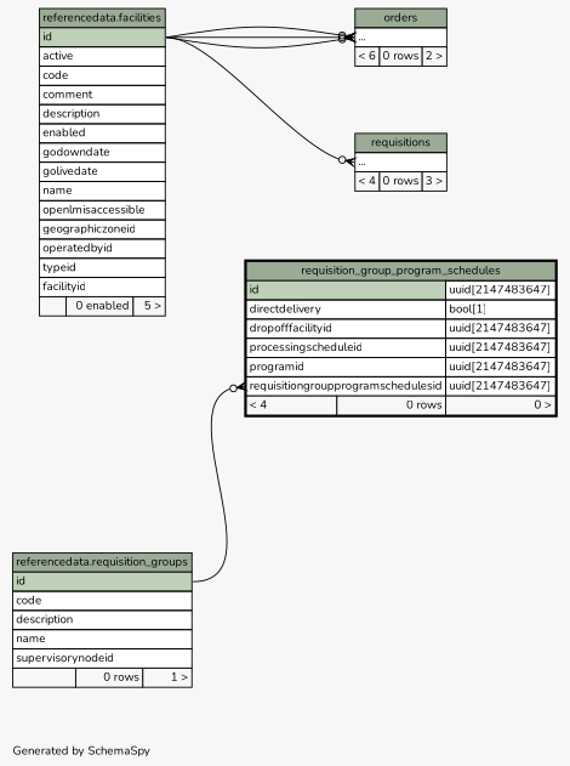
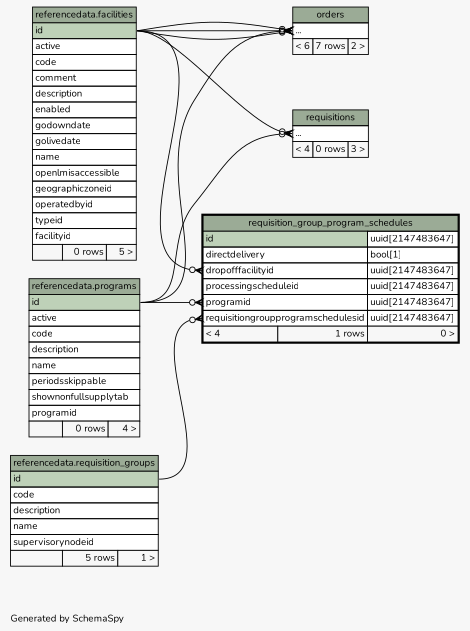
  digraph {
    bgcolor="#f7f7f7"
    fontname=Nunito
    fontsize=11
    label="\nGenerated by SchemaSpy"
    labeljust=l
    nodesep=0.18
    rankdir=RL
    ranksep=0.46
    node [fontname=Nunito fontsize=11 shape=plaintext]
    edge [arrowhead=none arrowsize=0.8 arrowtail=crowodot dir=back fontname=Nunito headport="id:e" tailport="elipses:w"]
-   n1 [label=<     <TABLE BORDER="0" CELLBORDER="1" CELLSPACING="0" BGCOLOR="#ffffff">       <TR><TD COLSPAN="3" BGCOLOR="#9bab96" ALIGN="CENTER">orders</TD></TR>       <TR><TD PORT="elipses" COLSPAN="3" ALIGN="LEFT">...</TD></TR>       <TR><TD ALIGN="LEFT" BGCOLOR="#f7f7f7">&lt; 6</TD><TD ALIGN="RIGHT" BGCOLOR="#f7f7f7">0 rows</TD><TD ALIGN="RIGHT" BGCOLOR="#f7f7f7">2 &gt;</TD></TR>     </TABLE>>]
-   n3 [label=<     <TABLE BORDER="0" CELLBORDER="1" CELLSPACING="0" BGCOLOR="#ffffff">       <TR><TD COLSPAN="3" BGCOLOR="#9bab96" ALIGN="CENTER">referencedata.facilities</TD></TR>       <TR><TD PORT="id" COLSPAN="3" BGCOLOR="#bed1b8" ALIGN="LEFT">id</TD></TR>       <TR><TD PORT="active" COLSPAN="3" ALIGN="LEFT">active</TD></TR>       <TR><TD PORT="code" COLSPAN="3" ALIGN="LEFT">code</TD></TR>       <TR><TD PORT="comment" COLSPAN="3" ALIGN="LEFT">comment</TD></TR>       <TR><TD PORT="description" COLSPAN="3" ALIGN="LEFT">description</TD></TR>       <TR><TD PORT="enabled" COLSPAN="3" ALIGN="LEFT">enabled</TD></TR>       <TR><TD PORT="godowndate" COLSPAN="3" ALIGN="LEFT">godowndate</TD></TR>       <TR><TD PORT="golivedate" COLSPAN="3" ALIGN="LEFT">golivedate</TD></TR>       <TR><TD PORT="name" COLSPAN="3" ALIGN="LEFT">name</TD></TR>       <TR><TD PORT="openlmisaccessible" COLSPAN="3" ALIGN="LEFT">openlmisaccessible</TD></TR>       <TR><TD PORT="geographiczoneid" COLSPAN="3" ALIGN="LEFT">geographiczoneid</TD></TR>       <TR><TD PORT="operatedbyid" COLSPAN="3" ALIGN="LEFT">operatedbyid</TD></TR>       <TR><TD PORT="typeid" COLSPAN="3" ALIGN="LEFT">typeid</TD></TR>       <TR><TD PORT="facilityid" COLSPAN="3" ALIGN="LEFT">facilityid</TD></TR>       <TR><TD ALIGN="LEFT" BGCOLOR="#f7f7f7">  </TD><TD ALIGN="RIGHT" BGCOLOR="#f7f7f7">0 enabled</TD><TD ALIGN="RIGHT" BGCOLOR="#f7f7f7">5 &gt;</TD></TR>     </TABLE>>]
+   n1 [label=<     <TABLE BORDER="0" CELLBORDER="1" CELLSPACING="0" BGCOLOR="#ffffff">       <TR><TD COLSPAN="3" BGCOLOR="#9bab96" ALIGN="CENTER">orders</TD></TR>       <TR><TD PORT="elipses" COLSPAN="3" ALIGN="LEFT">...</TD></TR>       <TR><TD ALIGN="LEFT" BGCOLOR="#f7f7f7">&lt; 6</TD><TD ALIGN="RIGHT" BGCOLOR="#f7f7f7">7 rows</TD><TD ALIGN="RIGHT" BGCOLOR="#f7f7f7">2 &gt;</TD></TR>     </TABLE>>]
+   n2 [label=<     <TABLE BORDER="0" CELLBORDER="1" CELLSPACING="0" BGCOLOR="#ffffff">       <TR><TD COLSPAN="3" BGCOLOR="#9bab96" ALIGN="CENTER">referencedata.programs</TD></TR>       <TR><TD PORT="id" COLSPAN="3" BGCOLOR="#bed1b8" ALIGN="LEFT">id</TD></TR>       <TR><TD PORT="active" COLSPAN="3" ALIGN="LEFT">active</TD></TR>       <TR><TD PORT="code" COLSPAN="3" ALIGN="LEFT">code</TD></TR>       <TR><TD PORT="description" COLSPAN="3" ALIGN="LEFT">description</TD></TR>       <TR><TD PORT="name" COLSPAN="3" ALIGN="LEFT">name</TD></TR>       <TR><TD PORT="periodsskippable" COLSPAN="3" ALIGN="LEFT">periodsskippable</TD></TR>       <TR><TD PORT="shownonfullsupplytab" COLSPAN="3" ALIGN="LEFT">shownonfullsupplytab</TD></TR>       <TR><TD PORT="programid" COLSPAN="3" ALIGN="LEFT">programid</TD></TR>       <TR><TD ALIGN="LEFT" BGCOLOR="#f7f7f7">  </TD><TD ALIGN="RIGHT" BGCOLOR="#f7f7f7">0 rows</TD><TD ALIGN="RIGHT" BGCOLOR="#f7f7f7">4 &gt;</TD></TR>     </TABLE>>]
+   n3 [label=<     <TABLE BORDER="0" CELLBORDER="1" CELLSPACING="0" BGCOLOR="#ffffff">       <TR><TD COLSPAN="3" BGCOLOR="#9bab96" ALIGN="CENTER">referencedata.facilities</TD></TR>       <TR><TD PORT="id" COLSPAN="3" BGCOLOR="#bed1b8" ALIGN="LEFT">id</TD></TR>       <TR><TD PORT="active" COLSPAN="3" ALIGN="LEFT">active</TD></TR>       <TR><TD PORT="code" COLSPAN="3" ALIGN="LEFT">code</TD></TR>       <TR><TD PORT="comment" COLSPAN="3" ALIGN="LEFT">comment</TD></TR>       <TR><TD PORT="description" COLSPAN="3" ALIGN="LEFT">description</TD></TR>       <TR><TD PORT="enabled" COLSPAN="3" ALIGN="LEFT">enabled</TD></TR>       <TR><TD PORT="godowndate" COLSPAN="3" ALIGN="LEFT">godowndate</TD></TR>       <TR><TD PORT="golivedate" COLSPAN="3" ALIGN="LEFT">golivedate</TD></TR>       <TR><TD PORT="name" COLSPAN="3" ALIGN="LEFT">name</TD></TR>       <TR><TD PORT="openlmisaccessible" COLSPAN="3" ALIGN="LEFT">openlmisaccessible</TD></TR>       <TR><TD PORT="geographiczoneid" COLSPAN="3" ALIGN="LEFT">geographiczoneid</TD></TR>       <TR><TD PORT="operatedbyid" COLSPAN="3" ALIGN="LEFT">operatedbyid</TD></TR>       <TR><TD PORT="typeid" COLSPAN="3" ALIGN="LEFT">typeid</TD></TR>       <TR><TD PORT="facilityid" COLSPAN="3" ALIGN="LEFT">facilityid</TD></TR>       <TR><TD ALIGN="LEFT" BGCOLOR="#f7f7f7">  </TD><TD ALIGN="RIGHT" BGCOLOR="#f7f7f7">0 rows</TD><TD ALIGN="RIGHT" BGCOLOR="#f7f7f7">5 &gt;</TD></TR>     </TABLE>>]
    n4 [label=<     <TABLE BORDER="0" CELLBORDER="1" CELLSPACING="0" BGCOLOR="#ffffff">       <TR><TD COLSPAN="3" BGCOLOR="#9bab96" ALIGN="CENTER">requisitions</TD></TR>       <TR><TD PORT="elipses" COLSPAN="3" ALIGN="LEFT">...</TD></TR>       <TR><TD ALIGN="LEFT" BGCOLOR="#f7f7f7">&lt; 4</TD><TD ALIGN="RIGHT" BGCOLOR="#f7f7f7">0 rows</TD><TD ALIGN="RIGHT" BGCOLOR="#f7f7f7">3 &gt;</TD></TR>     </TABLE>>]
-   n5 [label=<     <TABLE BORDER="2" CELLBORDER="1" CELLSPACING="0" BGCOLOR="#ffffff">       <TR><TD COLSPAN="3" BGCOLOR="#9bab96" ALIGN="CENTER">requisition_group_program_schedules</TD></TR>       <TR><TD PORT="id" COLSPAN="2" BGCOLOR="#bed1b8" ALIGN="LEFT">id</TD><TD PORT="id.type" ALIGN="LEFT">uuid[2147483647]</TD></TR>       <TR><TD PORT="directdelivery" COLSPAN="2" ALIGN="LEFT">directdelivery</TD><TD PORT="directdelivery.type" ALIGN="LEFT">bool[1]</TD></TR>       <TR><TD PORT="dropofffacilityid" COLSPAN="2" ALIGN="LEFT">dropofffacilityid</TD><TD PORT="dropofffacilityid.type" ALIGN="LEFT">uuid[2147483647]</TD></TR>       <TR><TD PORT="processingscheduleid" COLSPAN="2" ALIGN="LEFT">processingscheduleid</TD><TD PORT="processingscheduleid.type" ALIGN="LEFT">uuid[2147483647]</TD></TR>       <TR><TD PORT="programid" COLSPAN="2" ALIGN="LEFT">programid</TD><TD PORT="programid.type" ALIGN="LEFT">uuid[2147483647]</TD></TR>       <TR><TD PORT="requisitiongroupprogramschedulesid" COLSPAN="2" ALIGN="LEFT">requisitiongroupprogramschedulesid</TD><TD PORT="requisitiongroupprogramschedulesid.type" ALIGN="LEFT">uuid[2147483647]</TD></TR>       <TR><TD ALIGN="LEFT" BGCOLOR="#f7f7f7">&lt; 4</TD><TD ALIGN="RIGHT" BGCOLOR="#f7f7f7">0 rows</TD><TD ALIGN="RIGHT" BGCOLOR="#f7f7f7">0 &gt;</TD></TR>     </TABLE>>]
-   n6 [label=<     <TABLE BORDER="0" CELLBORDER="1" CELLSPACING="0" BGCOLOR="#ffffff">       <TR><TD COLSPAN="3" BGCOLOR="#9bab96" ALIGN="CENTER">referencedata.requisition_groups</TD></TR>       <TR><TD PORT="id" COLSPAN="3" BGCOLOR="#bed1b8" ALIGN="LEFT">id</TD></TR>       <TR><TD PORT="code" COLSPAN="3" ALIGN="LEFT">code</TD></TR>       <TR><TD PORT="description" COLSPAN="3" ALIGN="LEFT">description</TD></TR>       <TR><TD PORT="name" COLSPAN="3" ALIGN="LEFT">name</TD></TR>       <TR><TD PORT="supervisorynodeid" COLSPAN="3" ALIGN="LEFT">supervisorynodeid</TD></TR>       <TR><TD ALIGN="LEFT" BGCOLOR="#f7f7f7">  </TD><TD ALIGN="RIGHT" BGCOLOR="#f7f7f7">0 rows</TD><TD ALIGN="RIGHT" BGCOLOR="#f7f7f7">1 &gt;</TD></TR>     </TABLE>>]
+   n5 [label=<     <TABLE BORDER="2" CELLBORDER="1" CELLSPACING="0" BGCOLOR="#ffffff">       <TR><TD COLSPAN="3" BGCOLOR="#9bab96" ALIGN="CENTER">requisition_group_program_schedules</TD></TR>       <TR><TD PORT="id" COLSPAN="2" BGCOLOR="#bed1b8" ALIGN="LEFT">id</TD><TD PORT="id.type" ALIGN="LEFT">uuid[2147483647]</TD></TR>       <TR><TD PORT="directdelivery" COLSPAN="2" ALIGN="LEFT">directdelivery</TD><TD PORT="directdelivery.type" ALIGN="LEFT">bool[1]</TD></TR>       <TR><TD PORT="dropofffacilityid" COLSPAN="2" ALIGN="LEFT">dropofffacilityid</TD><TD PORT="dropofffacilityid.type" ALIGN="LEFT">uuid[2147483647]</TD></TR>       <TR><TD PORT="processingscheduleid" COLSPAN="2" ALIGN="LEFT">processingscheduleid</TD><TD PORT="processingscheduleid.type" ALIGN="LEFT">uuid[2147483647]</TD></TR>       <TR><TD PORT="programid" COLSPAN="2" ALIGN="LEFT">programid</TD><TD PORT="programid.type" ALIGN="LEFT">uuid[2147483647]</TD></TR>       <TR><TD PORT="requisitiongroupprogramschedulesid" COLSPAN="2" ALIGN="LEFT">requisitiongroupprogramschedulesid</TD><TD PORT="requisitiongroupprogramschedulesid.type" ALIGN="LEFT">uuid[2147483647]</TD></TR>       <TR><TD ALIGN="LEFT" BGCOLOR="#f7f7f7">&lt; 4</TD><TD ALIGN="RIGHT" BGCOLOR="#f7f7f7">1 rows</TD><TD ALIGN="RIGHT" BGCOLOR="#f7f7f7">0 &gt;</TD></TR>     </TABLE>>]
+   n6 [label=<     <TABLE BORDER="0" CELLBORDER="1" CELLSPACING="0" BGCOLOR="#ffffff">       <TR><TD COLSPAN="3" BGCOLOR="#9bab96" ALIGN="CENTER">referencedata.requisition_groups</TD></TR>       <TR><TD PORT="id" COLSPAN="3" BGCOLOR="#bed1b8" ALIGN="LEFT">id</TD></TR>       <TR><TD PORT="code" COLSPAN="3" ALIGN="LEFT">code</TD></TR>       <TR><TD PORT="description" COLSPAN="3" ALIGN="LEFT">description</TD></TR>       <TR><TD PORT="name" COLSPAN="3" ALIGN="LEFT">name</TD></TR>       <TR><TD PORT="supervisorynodeid" COLSPAN="3" ALIGN="LEFT">supervisorynodeid</TD></TR>       <TR><TD ALIGN="LEFT" BGCOLOR="#f7f7f7">  </TD><TD ALIGN="RIGHT" BGCOLOR="#f7f7f7">5 rows</TD><TD ALIGN="RIGHT" BGCOLOR="#f7f7f7">1 &gt;</TD></TR>     </TABLE>>]
+   n1 -> n2
    n1 -> n3
    n1 -> n3
    n1 -> n3
+   n4 -> n2
    n4 -> n3
+   n5 -> n2 [tailport="programid:w"]
+   n5 -> n3 [tailport="dropofffacilityid:w"]
    n5 -> n6 [tailport="requisitiongroupprogramschedulesid:w"]
  }
